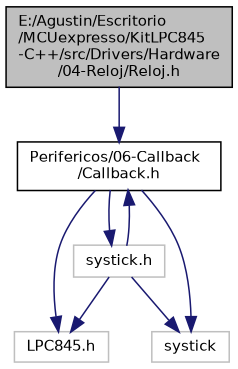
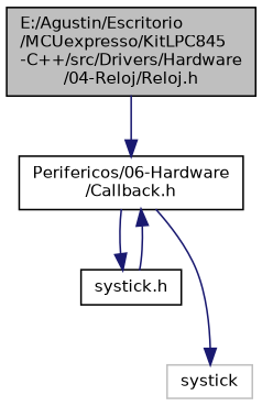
  digraph {
    node [color=black fillcolor=white fontname=Helvetica fontsize=10 shape=record style=filled]
    edge [color=midnightblue fontname=Helvetica fontsize=10 labelfontname=Helvetica labelfontsize=10 style=solid]
    n1 [fillcolor=grey75 fontcolor=black height=0.2 label="E:/Agustin/Escritorio\l/MCUexpresso/KitLPC845\l-C++/src/Drivers/Hardware\l/04-Reloj/Reloj.h" width=0.4]
-   n2 [height=0.2 label="Perifericos/06-Callback\l/Callback.h" width=0.4]
-   n3 [color=grey75 height=0.2 label="LPC845.h" width=0.4]
+   n2 [height=0.2 label="Perifericos/06-Hardware\l/Callback.h" width=0.4]
    n4 [color=grey75 height=0.2 label=systick width=0.4]
-   n5 [color=grey75 height=0.2 label="systick.h" width=0.4]
+   n5 [height=0.2 label="systick.h" width=0.4]
    n1 -> n2
-   n2 -> n3
    n2 -> n4
    n2 -> n5
    n5 -> n2
-   n5 -> n3
-   n5 -> n4
  }
